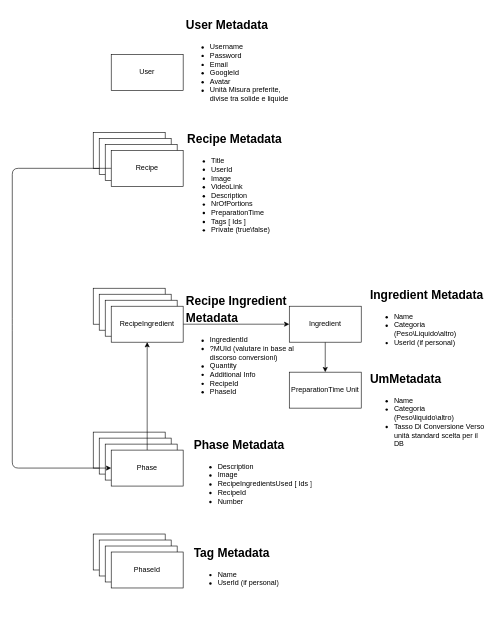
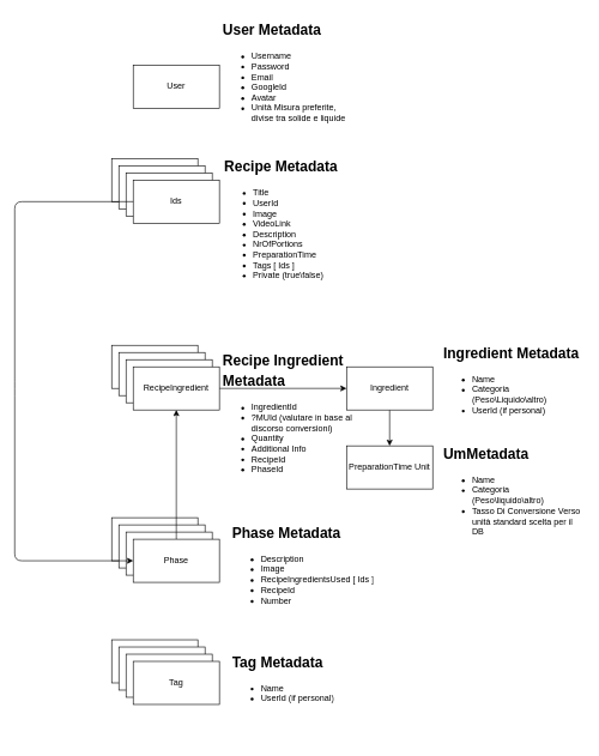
  <mxCell id="0" />
  <mxCell id="1" parent="0" />
  <mxCell id="2" value="User" style="rounded=0;whiteSpace=wrap;html=1;" parent="1" vertex="1"><mxGeometry x="185" y="90" width="120" height="60" as="geometry" /></mxCell>
  <mxCell id="3" value="&lt;h1&gt;&lt;font style=&quot;font-size: 20px;&quot;&gt;User Metadata&lt;/font&gt;&lt;/h1&gt;&lt;ul style=&quot;text-align: center;&quot;&gt;&lt;li style=&quot;text-align: left;&quot;&gt;Username&lt;/li&gt;&lt;li style=&quot;text-align: left;&quot;&gt;Password&lt;/li&gt;&lt;li style=&quot;text-align: left;&quot;&gt;Email&lt;/li&gt;&lt;li style=&quot;text-align: left;&quot;&gt;GoogleId&lt;/li&gt;&lt;li style=&quot;text-align: left;&quot;&gt;Avatar&lt;/li&gt;&lt;li style=&quot;text-align: left;&quot;&gt;Unità Misura preferite, divise tra solide e liquide&lt;/li&gt;&lt;/ul&gt;" style="text;html=1;strokeColor=none;fillColor=none;spacing=5;spacingTop=-20;whiteSpace=wrap;overflow=hidden;rounded=0;" parent="1" vertex="1"><mxGeometry x="305" y="20" width="187" height="190" as="geometry" /></mxCell>
  <mxCell id="4" value="User" style="rounded=0;whiteSpace=wrap;html=1;" parent="1" vertex="1"><mxGeometry x="155" y="220" width="120" height="60" as="geometry" /></mxCell>
  <mxCell id="5" value="User" style="rounded=0;whiteSpace=wrap;html=1;" parent="1" vertex="1"><mxGeometry x="165" y="230" width="120" height="60" as="geometry" /></mxCell>
  <mxCell id="6" value="User" style="rounded=0;whiteSpace=wrap;html=1;" parent="1" vertex="1"><mxGeometry x="175" y="240" width="120" height="60" as="geometry" /></mxCell>
- <mxCell id="7" value="Recipe" style="rounded=0;whiteSpace=wrap;html=1;" parent="1" vertex="1"><mxGeometry x="185" y="250" width="120" height="60" as="geometry" /></mxCell>
+ <mxCell id="7" value="Ids" style="rounded=0;whiteSpace=wrap;html=1;" parent="1" vertex="1"><mxGeometry x="185" y="250" width="120" height="60" as="geometry" /></mxCell>
  <mxCell id="8" value="&lt;h1&gt;&lt;font style=&quot;font-size: 20px;&quot;&gt;Recipe Metadata&lt;/font&gt;&lt;/h1&gt;&lt;ul style=&quot;text-align: center;&quot;&gt;&lt;li style=&quot;text-align: left;&quot;&gt;Title&lt;/li&gt;&lt;li style=&quot;text-align: left;&quot;&gt;UserId&lt;/li&gt;&lt;li style=&quot;text-align: left;&quot;&gt;Image&lt;/li&gt;&lt;li style=&quot;text-align: left;&quot;&gt;&lt;span style=&quot;background-color: initial;&quot;&gt;VideoLink&lt;/span&gt;&lt;br&gt;&lt;/li&gt;&lt;li style=&quot;text-align: left;&quot;&gt;&lt;span style=&quot;background-color: initial;&quot;&gt;Description&lt;/span&gt;&lt;/li&gt;&lt;li style=&quot;text-align: left;&quot;&gt;NrOfPortions&lt;/li&gt;&lt;li style=&quot;text-align: left;&quot;&gt;PreparationTime&lt;/li&gt;&lt;li style=&quot;text-align: left;&quot;&gt;&lt;span style=&quot;background-color: initial;&quot;&gt;Tags [ Ids ]&lt;/span&gt;&lt;/li&gt;&lt;li style=&quot;text-align: left;&quot;&gt;&lt;span style=&quot;background-color: initial;&quot;&gt;Private (true\false)&lt;/span&gt;&lt;/li&gt;&lt;/ul&gt;" style="text;html=1;strokeColor=none;fillColor=none;spacing=5;spacingTop=-20;whiteSpace=wrap;overflow=hidden;rounded=0;" parent="1" vertex="1"><mxGeometry x="307" y="210" width="220" height="240" as="geometry" /></mxCell>
  <mxCell id="9" value="Ingredient" style="rounded=0;whiteSpace=wrap;html=1;" parent="1" vertex="1"><mxGeometry x="155" y="480" width="120" height="60" as="geometry" /></mxCell>
  <mxCell id="10" value="Ingredient" style="rounded=0;whiteSpace=wrap;html=1;" parent="1" vertex="1"><mxGeometry x="165" y="490" width="120" height="60" as="geometry" /></mxCell>
  <mxCell id="11" value="Ingredient" style="rounded=0;whiteSpace=wrap;html=1;" parent="1" vertex="1"><mxGeometry x="175" y="500" width="120" height="60" as="geometry" /></mxCell>
  <mxCell id="12" style="edgeStyle=none;html=1;entryX=0;entryY=0.5;entryDx=0;entryDy=0;fontSize=20;" parent="1" source="13" target="28" edge="1"><mxGeometry relative="1" as="geometry" /></mxCell>
  <mxCell id="13" value="RecipeIngredient" style="rounded=0;whiteSpace=wrap;html=1;" parent="1" vertex="1"><mxGeometry x="185" y="510" width="120" height="60" as="geometry" /></mxCell>
  <mxCell id="14" value="&lt;h1&gt;&lt;font style=&quot;font-size: 20px;&quot;&gt;Recipe Ingredient Metadata&lt;/font&gt;&lt;/h1&gt;&lt;ul style=&quot;text-align: center;&quot;&gt;&lt;li style=&quot;text-align: left;&quot;&gt;IngredientId&lt;/li&gt;&lt;li style=&quot;text-align: left;&quot;&gt;?MUId (valutare in base al discorso conversioni)&lt;/li&gt;&lt;li style=&quot;text-align: left;&quot;&gt;&lt;span style=&quot;background-color: initial;&quot;&gt;Quantity&lt;/span&gt;&lt;br&gt;&lt;/li&gt;&lt;li style=&quot;text-align: left;&quot;&gt;&lt;span style=&quot;background-color: initial;&quot;&gt;Additional Info&lt;/span&gt;&lt;/li&gt;&lt;li style=&quot;text-align: left;&quot;&gt;RecipeId&lt;/li&gt;&lt;li style=&quot;text-align: left;&quot;&gt;PhaseId&lt;/li&gt;&lt;/ul&gt;" style="text;html=1;strokeColor=none;fillColor=none;spacing=5;spacingTop=-20;whiteSpace=wrap;overflow=hidden;rounded=0;" parent="1" vertex="1"><mxGeometry x="305" y="480" width="220" height="220" as="geometry" /></mxCell>
  <mxCell id="15" value="Phase" style="rounded=0;whiteSpace=wrap;html=1;" parent="1" vertex="1"><mxGeometry x="155" y="720" width="120" height="60" as="geometry" /></mxCell>
  <mxCell id="16" value="Phase" style="rounded=0;whiteSpace=wrap;html=1;" parent="1" vertex="1"><mxGeometry x="165" y="730" width="120" height="60" as="geometry" /></mxCell>
  <mxCell id="17" value="Phase" style="rounded=0;whiteSpace=wrap;html=1;" parent="1" vertex="1"><mxGeometry x="175" y="740" width="120" height="60" as="geometry" /></mxCell>
  <mxCell id="18" style="edgeStyle=none;html=1;exitX=0.5;exitY=0;exitDx=0;exitDy=0;entryX=0.5;entryY=1;entryDx=0;entryDy=0;fontSize=20;" parent="1" source="19" target="13" edge="1"><mxGeometry relative="1" as="geometry" /></mxCell>
  <mxCell id="19" value="Phase" style="rounded=0;whiteSpace=wrap;html=1;" parent="1" vertex="1"><mxGeometry x="185" y="750" width="120" height="60" as="geometry" /></mxCell>
  <mxCell id="20" style="edgeStyle=none;html=1;exitX=0;exitY=0.5;exitDx=0;exitDy=0;entryX=0;entryY=0.5;entryDx=0;entryDy=0;fontSize=20;" parent="1" source="7" target="19" edge="1"><mxGeometry relative="1" as="geometry"><Array as="points"><mxPoint x="20" y="280" /><mxPoint x="20" y="540" /><mxPoint x="20" y="780" /></Array></mxGeometry></mxCell>
  <mxCell id="21" value="&lt;h1&gt;&lt;font style=&quot;font-size: 20px;&quot;&gt;Phase Metadata&lt;/font&gt;&lt;/h1&gt;&lt;ul style=&quot;text-align: center;&quot;&gt;&lt;li style=&quot;text-align: left;&quot;&gt;&lt;span style=&quot;background-color: initial;&quot;&gt;Description&lt;/span&gt;&lt;br&gt;&lt;/li&gt;&lt;li style=&quot;text-align: left;&quot;&gt;Image&lt;/li&gt;&lt;li style=&quot;text-align: left;&quot;&gt;RecipeIngredientsUsed [ Ids ]&lt;/li&gt;&lt;li style=&quot;text-align: left;&quot;&gt;RecipeId&lt;/li&gt;&lt;li style=&quot;text-align: left;&quot;&gt;Number&lt;/li&gt;&lt;/ul&gt;" style="text;html=1;strokeColor=none;fillColor=none;spacing=5;spacingTop=-20;whiteSpace=wrap;overflow=hidden;rounded=0;" parent="1" vertex="1"><mxGeometry x="317.5" y="720" width="220" height="160" as="geometry" /></mxCell>
  <mxCell id="22" value="&lt;h1&gt;&lt;font style=&quot;font-size: 20px;&quot;&gt;Tag Metadata&lt;/font&gt;&lt;/h1&gt;&lt;ul style=&quot;text-align: center;&quot;&gt;&lt;li style=&quot;text-align: left;&quot;&gt;Name&lt;/li&gt;&lt;li style=&quot;text-align: left;&quot;&gt;UserId (if personal)&lt;/li&gt;&lt;/ul&gt;" style="text;html=1;strokeColor=none;fillColor=none;spacing=5;spacingTop=-20;whiteSpace=wrap;overflow=hidden;rounded=0;" parent="1" vertex="1"><mxGeometry x="317.5" y="900" width="220" height="130" as="geometry" /></mxCell>
  <mxCell id="23" value="Phase" style="rounded=0;whiteSpace=wrap;html=1;" parent="1" vertex="1"><mxGeometry x="155" y="890" width="120" height="60" as="geometry" /></mxCell>
  <mxCell id="24" value="Phase" style="rounded=0;whiteSpace=wrap;html=1;" parent="1" vertex="1"><mxGeometry x="165" y="900" width="120" height="60" as="geometry" /></mxCell>
  <mxCell id="25" value="Phase" style="rounded=0;whiteSpace=wrap;html=1;" parent="1" vertex="1"><mxGeometry x="175" y="910" width="120" height="60" as="geometry" /></mxCell>
- <mxCell id="26" value="PhaseId" style="rounded=0;whiteSpace=wrap;html=1;" parent="1" vertex="1"><mxGeometry x="185" y="920" width="120" height="60" as="geometry" /></mxCell>
+ <mxCell id="26" value="Tag" style="rounded=0;whiteSpace=wrap;html=1;" parent="1" vertex="1"><mxGeometry x="185" y="920" width="120" height="60" as="geometry" /></mxCell>
  <mxCell id="27" style="edgeStyle=none;html=1;exitX=0.5;exitY=1;exitDx=0;exitDy=0;entryX=0.5;entryY=0;entryDx=0;entryDy=0;" parent="1" source="28" target="30" edge="1"><mxGeometry relative="1" as="geometry" /></mxCell>
  <mxCell id="28" value="Ingredient" style="rounded=0;whiteSpace=wrap;html=1;" parent="1" vertex="1"><mxGeometry x="482" y="510" width="120" height="60" as="geometry" /></mxCell>
  <mxCell id="29" value="&lt;h1&gt;&lt;font style=&quot;font-size: 20px;&quot;&gt;Ingredient Metadata&lt;/font&gt;&lt;/h1&gt;&lt;ul style=&quot;text-align: center;&quot;&gt;&lt;li style=&quot;text-align: left;&quot;&gt;&lt;span style=&quot;background-color: initial;&quot;&gt;Name&lt;/span&gt;&lt;br&gt;&lt;/li&gt;&lt;li style=&quot;text-align: left;&quot;&gt;Categoria (Peso\Liquido\altro)&lt;/li&gt;&lt;li style=&quot;text-align: left;&quot;&gt;&lt;span style=&quot;background-color: initial;&quot;&gt;UserId (if personal)&lt;/span&gt;&lt;br&gt;&lt;/li&gt;&lt;/ul&gt;" style="text;html=1;strokeColor=none;fillColor=none;spacing=5;spacingTop=-20;whiteSpace=wrap;overflow=hidden;rounded=0;" parent="1" vertex="1"><mxGeometry x="612" y="470" width="200" height="160" as="geometry" /></mxCell>
  <mxCell id="30" value="PreparationTime Unit" style="rounded=0;whiteSpace=wrap;html=1;" parent="1" vertex="1"><mxGeometry x="482" y="620" width="120" height="60" as="geometry" /></mxCell>
  <mxCell id="31" value="&lt;h1&gt;&lt;font style=&quot;font-size: 20px;&quot;&gt;UmMetadata&lt;/font&gt;&lt;/h1&gt;&lt;ul style=&quot;text-align: center;&quot;&gt;&lt;li style=&quot;text-align: left;&quot;&gt;&lt;span style=&quot;background-color: initial;&quot;&gt;Name&lt;/span&gt;&lt;br&gt;&lt;/li&gt;&lt;li style=&quot;text-align: left;&quot;&gt;&lt;span style=&quot;background-color: initial;&quot;&gt;Categoria (Peso\liquido\altro)&lt;/span&gt;&lt;/li&gt;&lt;li style=&quot;text-align: left;&quot;&gt;&lt;span style=&quot;background-color: initial;&quot;&gt;Tasso Di Conversione Verso unità standard scelta per il DB&lt;/span&gt;&lt;/li&gt;&lt;/ul&gt;" style="text;html=1;strokeColor=none;fillColor=none;spacing=5;spacingTop=-20;whiteSpace=wrap;overflow=hidden;rounded=0;" parent="1" vertex="1"><mxGeometry x="612" y="610" width="200" height="160" as="geometry" /></mxCell>
